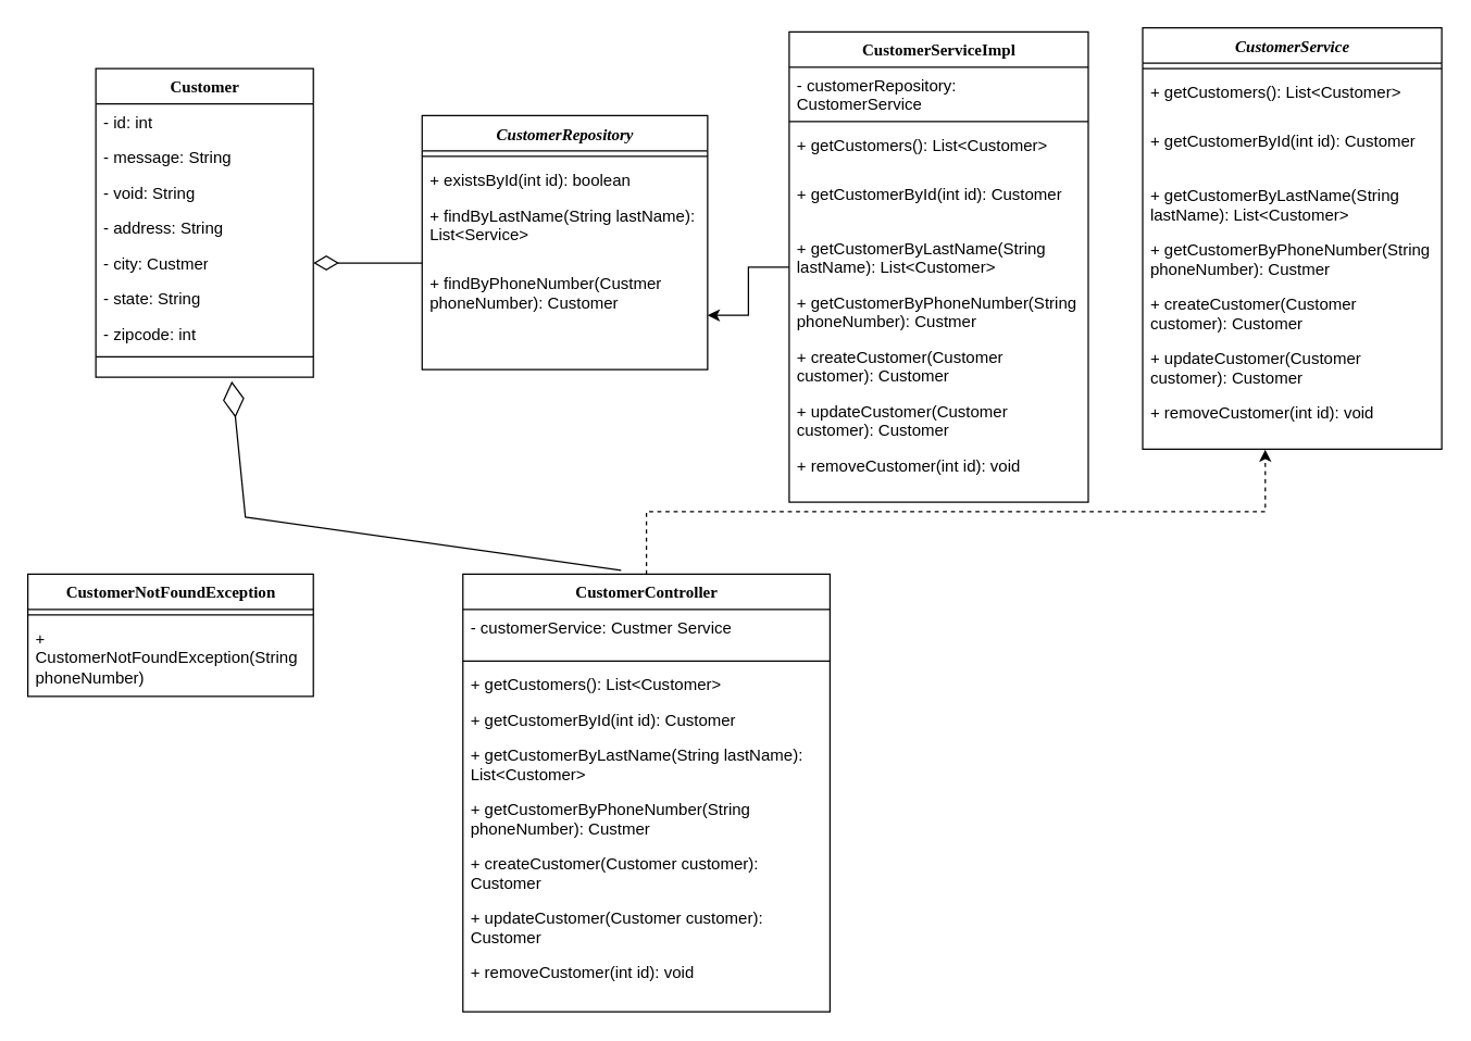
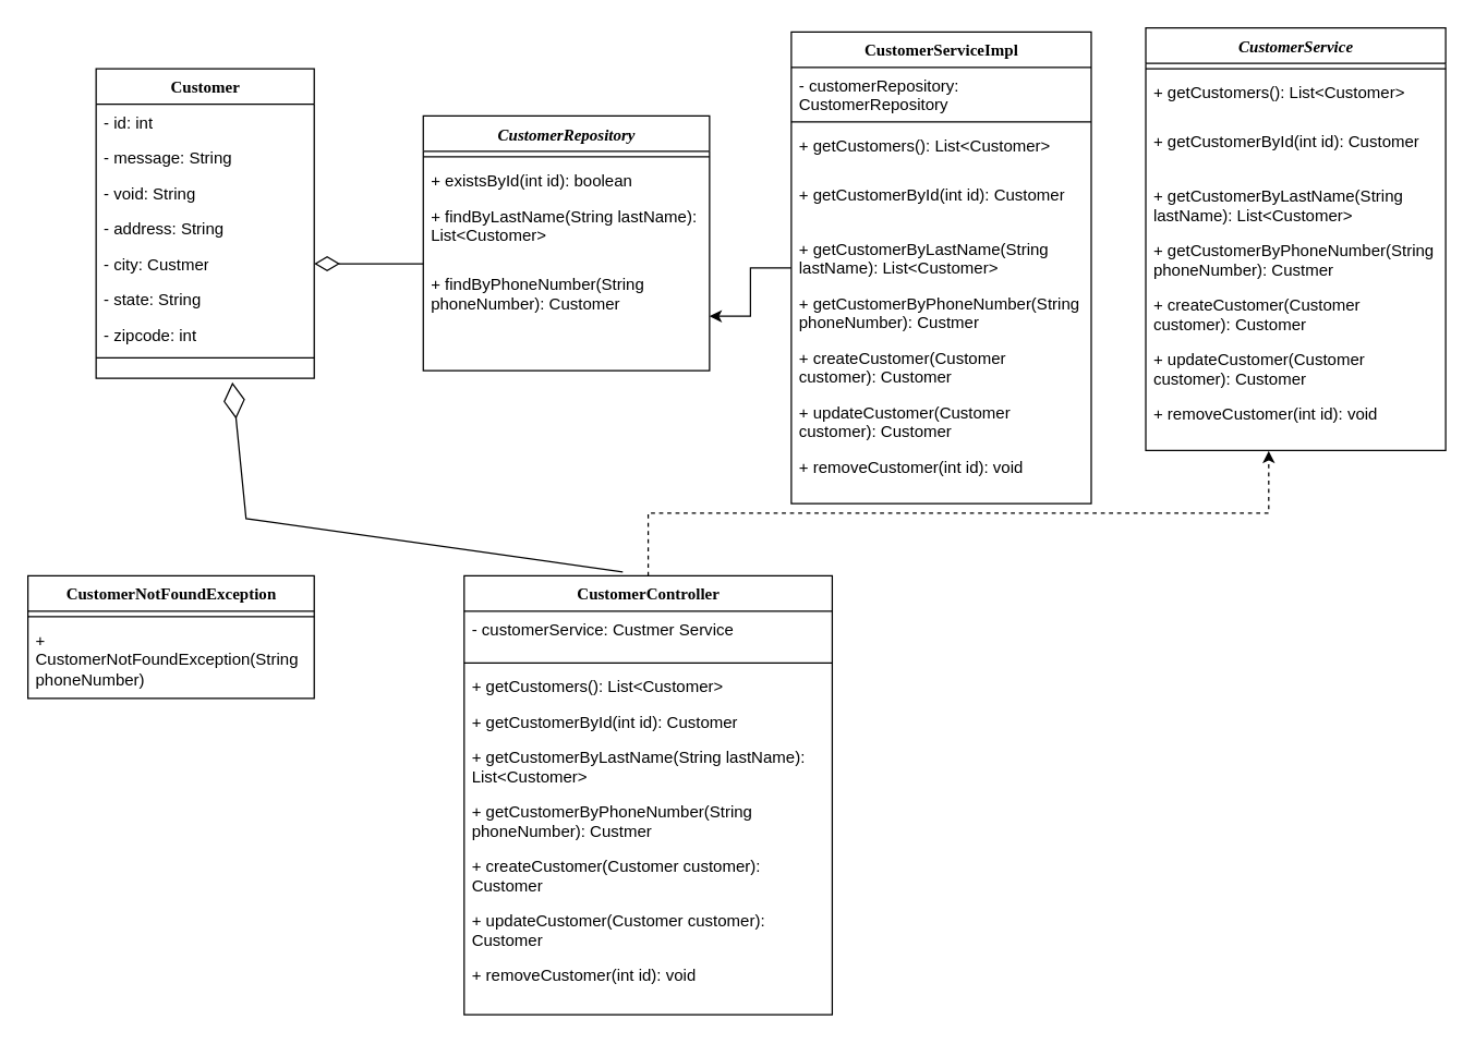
  <mxCell id="0" />
  <mxCell id="1" parent="0" />
  <mxCell id="2" value="Customer" style="swimlane;html=1;fontStyle=1;align=center;verticalAlign=top;childLayout=stackLayout;horizontal=1;startSize=26;horizontalStack=0;resizeParent=1;resizeLast=0;collapsible=1;marginBottom=0;swimlaneFillColor=#ffffff;rounded=0;shadow=0;comic=0;labelBackgroundColor=none;strokeWidth=1;fillColor=none;fontFamily=Verdana;fontSize=12" parent="1" vertex="1"><mxGeometry x="70" y="50" width="160" height="227" as="geometry"><mxRectangle x="90" y="83" width="110" height="30" as="alternateBounds" /></mxGeometry></mxCell>
  <mxCell id="3" value="- id: int" style="text;html=1;strokeColor=none;fillColor=none;align=left;verticalAlign=top;spacingLeft=4;spacingRight=4;whiteSpace=wrap;overflow=hidden;rotatable=0;points=[[0,0.5],[1,0.5]];portConstraint=eastwest;" parent="2" vertex="1"><mxGeometry y="26" width="160" height="26" as="geometry" /></mxCell>
  <mxCell id="4" value="- message: String" style="text;html=1;strokeColor=none;fillColor=none;align=left;verticalAlign=top;spacingLeft=4;spacingRight=4;whiteSpace=wrap;overflow=hidden;rotatable=0;points=[[0,0.5],[1,0.5]];portConstraint=eastwest;" parent="2" vertex="1"><mxGeometry y="52" width="160" height="26" as="geometry" /></mxCell>
  <mxCell id="5" value="- void: String" style="text;html=1;strokeColor=none;fillColor=none;align=left;verticalAlign=top;spacingLeft=4;spacingRight=4;whiteSpace=wrap;overflow=hidden;rotatable=0;points=[[0,0.5],[1,0.5]];portConstraint=eastwest;" parent="2" vertex="1"><mxGeometry y="78" width="160" height="26" as="geometry" /></mxCell>
  <mxCell id="6" value="- address: String" style="text;html=1;strokeColor=none;fillColor=none;align=left;verticalAlign=top;spacingLeft=4;spacingRight=4;whiteSpace=wrap;overflow=hidden;rotatable=0;points=[[0,0.5],[1,0.5]];portConstraint=eastwest;" parent="2" vertex="1"><mxGeometry y="104" width="160" height="26" as="geometry" /></mxCell>
  <mxCell id="7" value="- city: Custmer" style="text;html=1;strokeColor=none;fillColor=none;align=left;verticalAlign=top;spacingLeft=4;spacingRight=4;whiteSpace=wrap;overflow=hidden;rotatable=0;points=[[0,0.5],[1,0.5]];portConstraint=eastwest;" parent="2" vertex="1"><mxGeometry y="130" width="160" height="26" as="geometry" /></mxCell>
  <mxCell id="8" value="- state: String" style="text;html=1;strokeColor=none;fillColor=none;align=left;verticalAlign=top;spacingLeft=4;spacingRight=4;whiteSpace=wrap;overflow=hidden;rotatable=0;points=[[0,0.5],[1,0.5]];portConstraint=eastwest;" parent="2" vertex="1"><mxGeometry y="156" width="160" height="26" as="geometry" /></mxCell>
  <mxCell id="9" value="- zipcode: int" style="text;html=1;strokeColor=none;fillColor=none;align=left;verticalAlign=top;spacingLeft=4;spacingRight=4;whiteSpace=wrap;overflow=hidden;rotatable=0;points=[[0,0.5],[1,0.5]];portConstraint=eastwest;" parent="2" vertex="1"><mxGeometry y="182" width="160" height="26" as="geometry" /></mxCell>
  <mxCell id="10" value="" style="line;html=1;strokeWidth=1;fillColor=none;align=left;verticalAlign=middle;spacingTop=-1;spacingLeft=3;spacingRight=3;rotatable=0;labelPosition=right;points=[];portConstraint=eastwest;" parent="2" vertex="1"><mxGeometry y="208" width="160" height="8" as="geometry" /></mxCell>
  <mxCell id="11" value="&lt;i&gt;CustomerRepository&lt;/i&gt;" style="swimlane;html=1;fontStyle=1;align=center;verticalAlign=top;childLayout=stackLayout;horizontal=1;startSize=26;horizontalStack=0;resizeParent=1;resizeLast=0;collapsible=1;marginBottom=0;swimlaneFillColor=#ffffff;rounded=0;shadow=0;comic=0;labelBackgroundColor=none;strokeWidth=1;fillColor=none;fontFamily=Verdana;fontSize=12" parent="1" vertex="1"><mxGeometry x="310" y="84.5" width="210" height="187" as="geometry" /></mxCell>
  <mxCell id="12" value="" style="line;html=1;strokeWidth=1;fillColor=none;align=left;verticalAlign=middle;spacingTop=-1;spacingLeft=3;spacingRight=3;rotatable=0;labelPosition=right;points=[];portConstraint=eastwest;" parent="11" vertex="1"><mxGeometry y="26" width="210" height="8" as="geometry" /></mxCell>
  <mxCell id="13" value="+ existsById(int id): boolean" style="text;html=1;strokeColor=none;fillColor=none;align=left;verticalAlign=top;spacingLeft=4;spacingRight=4;whiteSpace=wrap;overflow=hidden;rotatable=0;points=[[0,0.5],[1,0.5]];portConstraint=eastwest;" parent="11" vertex="1"><mxGeometry y="34" width="210" height="26" as="geometry" /></mxCell>
- <mxCell id="14" value="+ findByLastName(String lastName): List&amp;lt;Service&amp;gt;" style="text;html=1;strokeColor=none;fillColor=none;align=left;verticalAlign=top;spacingLeft=4;spacingRight=4;whiteSpace=wrap;overflow=hidden;rotatable=0;points=[[0,0.5],[1,0.5]];portConstraint=eastwest;" parent="11" vertex="1"><mxGeometry y="60" width="210" height="50" as="geometry" /></mxCell>
- <mxCell id="15" value="+ findByPhoneNumber(Custmer phoneNumber): Customer" style="text;html=1;strokeColor=none;fillColor=none;align=left;verticalAlign=top;spacingLeft=4;spacingRight=4;whiteSpace=wrap;overflow=hidden;rotatable=0;points=[[0,0.5],[1,0.5]];portConstraint=eastwest;" parent="11" vertex="1"><mxGeometry y="110" width="210" height="74" as="geometry" /></mxCell>
+ <mxCell id="14" value="+ findByLastName(String lastName): List&amp;lt;Customer&amp;gt;" style="text;html=1;strokeColor=none;fillColor=none;align=left;verticalAlign=top;spacingLeft=4;spacingRight=4;whiteSpace=wrap;overflow=hidden;rotatable=0;points=[[0,0.5],[1,0.5]];portConstraint=eastwest;" parent="11" vertex="1"><mxGeometry y="60" width="210" height="50" as="geometry" /></mxCell>
+ <mxCell id="15" value="+ findByPhoneNumber(String phoneNumber): Customer" style="text;html=1;strokeColor=none;fillColor=none;align=left;verticalAlign=top;spacingLeft=4;spacingRight=4;whiteSpace=wrap;overflow=hidden;rotatable=0;points=[[0,0.5],[1,0.5]];portConstraint=eastwest;" parent="11" vertex="1"><mxGeometry y="110" width="210" height="74" as="geometry" /></mxCell>
  <mxCell id="16" value="" style="edgeStyle=orthogonalEdgeStyle;rounded=0;orthogonalLoop=1;jettySize=auto;html=1;dashed=0;" edge="1" parent="1" source="17" target="15"><mxGeometry relative="1" as="geometry" /></mxCell>
  <mxCell id="17" value="CustomerServiceImpl" style="swimlane;html=1;fontStyle=1;align=center;verticalAlign=top;childLayout=stackLayout;horizontal=1;startSize=26;horizontalStack=0;resizeParent=1;resizeLast=0;collapsible=1;marginBottom=0;swimlaneFillColor=#ffffff;rounded=0;shadow=0;comic=0;labelBackgroundColor=none;strokeWidth=1;fillColor=none;fontFamily=Verdana;fontSize=12" parent="1" vertex="1"><mxGeometry x="580" y="23" width="220" height="346" as="geometry" /></mxCell>
- <mxCell id="18" value="- customerRepository: CustomerService" style="text;html=1;strokeColor=none;fillColor=none;align=left;verticalAlign=top;spacingLeft=4;spacingRight=4;whiteSpace=wrap;overflow=hidden;rotatable=0;points=[[0,0.5],[1,0.5]];portConstraint=eastwest;" vertex="1" parent="17"><mxGeometry y="26" width="220" height="36" as="geometry" /></mxCell>
+ <mxCell id="18" value="- customerRepository: CustomerRepository" style="text;html=1;strokeColor=none;fillColor=none;align=left;verticalAlign=top;spacingLeft=4;spacingRight=4;whiteSpace=wrap;overflow=hidden;rotatable=0;points=[[0,0.5],[1,0.5]];portConstraint=eastwest;" vertex="1" parent="17"><mxGeometry y="26" width="220" height="36" as="geometry" /></mxCell>
  <mxCell id="19" value="" style="line;html=1;strokeWidth=1;fillColor=none;align=left;verticalAlign=middle;spacingTop=-1;spacingLeft=3;spacingRight=3;rotatable=0;labelPosition=right;points=[];portConstraint=eastwest;" parent="17" vertex="1"><mxGeometry y="62" width="220" height="8" as="geometry" /></mxCell>
  <mxCell id="20" value="+ getCustomers(): List&amp;lt;Customer&amp;gt;" style="text;html=1;strokeColor=none;fillColor=none;align=left;verticalAlign=top;spacingLeft=4;spacingRight=4;whiteSpace=wrap;overflow=hidden;rotatable=0;points=[[0,0.5],[1,0.5]];portConstraint=eastwest;" parent="17" vertex="1"><mxGeometry y="70" width="220" height="36" as="geometry" /></mxCell>
  <mxCell id="21" value="+ getCustomerById(int id): Customer" style="text;html=1;strokeColor=none;fillColor=none;align=left;verticalAlign=top;spacingLeft=4;spacingRight=4;whiteSpace=wrap;overflow=hidden;rotatable=0;points=[[0,0.5],[1,0.5]];portConstraint=eastwest;" parent="17" vertex="1"><mxGeometry y="106" width="220" height="40" as="geometry" /></mxCell>
  <mxCell id="22" value="+ getCustomerByLastName(String lastName): List&amp;lt;Customer&amp;gt;" style="text;html=1;strokeColor=none;fillColor=none;align=left;verticalAlign=top;spacingLeft=4;spacingRight=4;whiteSpace=wrap;overflow=hidden;rotatable=0;points=[[0,0.5],[1,0.5]];portConstraint=eastwest;" vertex="1" parent="17"><mxGeometry y="146" width="220" height="40" as="geometry" /></mxCell>
  <mxCell id="23" value="+ getCustomerByPhoneNumber(String phoneNumber): Custmer" style="text;html=1;strokeColor=none;fillColor=none;align=left;verticalAlign=top;spacingLeft=4;spacingRight=4;whiteSpace=wrap;overflow=hidden;rotatable=0;points=[[0,0.5],[1,0.5]];portConstraint=eastwest;" vertex="1" parent="17"><mxGeometry y="186" width="220" height="40" as="geometry" /></mxCell>
  <mxCell id="24" value="+ createCustomer(Customer customer): Customer" style="text;html=1;strokeColor=none;fillColor=none;align=left;verticalAlign=top;spacingLeft=4;spacingRight=4;whiteSpace=wrap;overflow=hidden;rotatable=0;points=[[0,0.5],[1,0.5]];portConstraint=eastwest;" vertex="1" parent="17"><mxGeometry y="226" width="220" height="40" as="geometry" /></mxCell>
  <mxCell id="25" value="+ updateCustomer(Customer customer): Customer" style="text;html=1;strokeColor=none;fillColor=none;align=left;verticalAlign=top;spacingLeft=4;spacingRight=4;whiteSpace=wrap;overflow=hidden;rotatable=0;points=[[0,0.5],[1,0.5]];portConstraint=eastwest;" vertex="1" parent="17"><mxGeometry y="266" width="220" height="40" as="geometry" /></mxCell>
  <mxCell id="26" value="+ removeCustomer(int id): void" style="text;html=1;strokeColor=none;fillColor=none;align=left;verticalAlign=top;spacingLeft=4;spacingRight=4;whiteSpace=wrap;overflow=hidden;rotatable=0;points=[[0,0.5],[1,0.5]];portConstraint=eastwest;" vertex="1" parent="17"><mxGeometry y="306" width="220" height="40" as="geometry" /></mxCell>
  <mxCell id="27" value="CustomerNotFoundException" style="swimlane;html=1;fontStyle=1;align=center;verticalAlign=top;childLayout=stackLayout;horizontal=1;startSize=26;horizontalStack=0;resizeParent=1;resizeLast=0;collapsible=1;marginBottom=0;swimlaneFillColor=#ffffff;rounded=0;shadow=0;comic=0;labelBackgroundColor=none;strokeWidth=1;fillColor=none;fontFamily=Verdana;fontSize=12" parent="1" vertex="1"><mxGeometry x="20" y="422" width="210" height="90" as="geometry" /></mxCell>
  <mxCell id="28" value="" style="line;html=1;strokeWidth=1;fillColor=none;align=left;verticalAlign=middle;spacingTop=-1;spacingLeft=3;spacingRight=3;rotatable=0;labelPosition=right;points=[];portConstraint=eastwest;" parent="27" vertex="1"><mxGeometry y="26" width="210" height="8" as="geometry" /></mxCell>
  <mxCell id="29" value="+ CustomerNotFoundException(String phoneNumber)" style="text;html=1;strokeColor=none;fillColor=none;align=left;verticalAlign=top;spacingLeft=4;spacingRight=4;whiteSpace=wrap;overflow=hidden;rotatable=0;points=[[0,0.5],[1,0.5]];portConstraint=eastwest;" parent="27" vertex="1"><mxGeometry y="34" width="210" height="56" as="geometry" /></mxCell>
  <mxCell id="30" value="CustomerController" style="swimlane;html=1;fontStyle=1;align=center;verticalAlign=top;childLayout=stackLayout;horizontal=1;startSize=26;horizontalStack=0;resizeParent=1;resizeLast=0;collapsible=1;marginBottom=0;swimlaneFillColor=#ffffff;rounded=0;shadow=0;comic=0;labelBackgroundColor=none;strokeWidth=1;fillColor=none;fontFamily=Verdana;fontSize=12" parent="1" vertex="1"><mxGeometry x="340" y="422" width="270" height="322" as="geometry" /></mxCell>
  <mxCell id="31" value="- customerService: Custmer Service" style="text;html=1;strokeColor=none;fillColor=none;align=left;verticalAlign=top;spacingLeft=4;spacingRight=4;whiteSpace=wrap;overflow=hidden;rotatable=0;points=[[0,0.5],[1,0.5]];portConstraint=eastwest;" parent="30" vertex="1"><mxGeometry y="26" width="270" height="34" as="geometry" /></mxCell>
  <mxCell id="32" value="" style="line;html=1;strokeWidth=1;fillColor=none;align=left;verticalAlign=middle;spacingTop=-1;spacingLeft=3;spacingRight=3;rotatable=0;labelPosition=right;points=[];portConstraint=eastwest;" parent="30" vertex="1"><mxGeometry y="60" width="270" height="8" as="geometry" /></mxCell>
  <mxCell id="33" value="+ getCustomers(): List&amp;lt;Customer&amp;gt;" style="text;html=1;strokeColor=none;fillColor=none;align=left;verticalAlign=top;spacingLeft=4;spacingRight=4;whiteSpace=wrap;overflow=hidden;rotatable=0;points=[[0,0.5],[1,0.5]];portConstraint=eastwest;" parent="30" vertex="1"><mxGeometry y="68" width="270" height="26" as="geometry" /></mxCell>
  <mxCell id="34" value="+ getCustomerById(int id): Customer" style="text;html=1;strokeColor=none;fillColor=none;align=left;verticalAlign=top;spacingLeft=4;spacingRight=4;whiteSpace=wrap;overflow=hidden;rotatable=0;points=[[0,0.5],[1,0.5]];portConstraint=eastwest;" parent="30" vertex="1"><mxGeometry y="94" width="270" height="26" as="geometry" /></mxCell>
  <mxCell id="35" value="+ getCustomerByLastName(String lastName): List&amp;lt;Customer&amp;gt;" style="text;html=1;strokeColor=none;fillColor=none;align=left;verticalAlign=top;spacingLeft=4;spacingRight=4;whiteSpace=wrap;overflow=hidden;rotatable=0;points=[[0,0.5],[1,0.5]];portConstraint=eastwest;" parent="30" vertex="1"><mxGeometry y="120" width="270" height="40" as="geometry" /></mxCell>
  <mxCell id="36" value="+ getCustomerByPhoneNumber(String phoneNumber): Custmer" style="text;html=1;strokeColor=none;fillColor=none;align=left;verticalAlign=top;spacingLeft=4;spacingRight=4;whiteSpace=wrap;overflow=hidden;rotatable=0;points=[[0,0.5],[1,0.5]];portConstraint=eastwest;" parent="30" vertex="1"><mxGeometry y="160" width="270" height="40" as="geometry" /></mxCell>
  <mxCell id="37" value="+ createCustomer(Customer customer): Customer" style="text;html=1;strokeColor=none;fillColor=none;align=left;verticalAlign=top;spacingLeft=4;spacingRight=4;whiteSpace=wrap;overflow=hidden;rotatable=0;points=[[0,0.5],[1,0.5]];portConstraint=eastwest;" vertex="1" parent="30"><mxGeometry y="200" width="270" height="40" as="geometry" /></mxCell>
  <mxCell id="38" value="+ updateCustomer(Customer customer): Customer" style="text;html=1;strokeColor=none;fillColor=none;align=left;verticalAlign=top;spacingLeft=4;spacingRight=4;whiteSpace=wrap;overflow=hidden;rotatable=0;points=[[0,0.5],[1,0.5]];portConstraint=eastwest;" vertex="1" parent="30"><mxGeometry y="240" width="270" height="40" as="geometry" /></mxCell>
  <mxCell id="39" value="+ removeCustomer(int id): void" style="text;html=1;strokeColor=none;fillColor=none;align=left;verticalAlign=top;spacingLeft=4;spacingRight=4;whiteSpace=wrap;overflow=hidden;rotatable=0;points=[[0,0.5],[1,0.5]];portConstraint=eastwest;" vertex="1" parent="30"><mxGeometry y="280" width="270" height="40" as="geometry" /></mxCell>
  <mxCell id="40" style="edgeStyle=elbowEdgeStyle;html=1;labelBackgroundColor=none;startFill=0;startSize=8;endArrow=diamondThin;endFill=0;endSize=16;fontFamily=Verdana;fontSize=12;elbow=vertical;entryX=1;entryY=0.5;entryDx=0;entryDy=0;" parent="1" target="7" edge="1"><mxGeometry relative="1" as="geometry"><mxPoint x="310" y="193" as="sourcePoint" /></mxGeometry></mxCell>
  <mxCell id="41" value="&lt;i&gt;CustomerService&lt;/i&gt;" style="swimlane;html=1;fontStyle=1;align=center;verticalAlign=top;childLayout=stackLayout;horizontal=1;startSize=26;horizontalStack=0;resizeParent=1;resizeLast=0;collapsible=1;marginBottom=0;swimlaneFillColor=#ffffff;rounded=0;shadow=0;comic=0;labelBackgroundColor=none;strokeWidth=1;fillColor=none;fontFamily=Verdana;fontSize=12" vertex="1" parent="1"><mxGeometry x="840" y="20" width="220" height="310" as="geometry" /></mxCell>
  <mxCell id="42" value="" style="line;html=1;strokeWidth=1;fillColor=none;align=left;verticalAlign=middle;spacingTop=-1;spacingLeft=3;spacingRight=3;rotatable=0;labelPosition=right;points=[];portConstraint=eastwest;" vertex="1" parent="41"><mxGeometry y="26" width="220" height="8" as="geometry" /></mxCell>
  <mxCell id="43" value="+ getCustomers(): List&amp;lt;Customer&amp;gt;" style="text;html=1;strokeColor=none;fillColor=none;align=left;verticalAlign=top;spacingLeft=4;spacingRight=4;whiteSpace=wrap;overflow=hidden;rotatable=0;points=[[0,0.5],[1,0.5]];portConstraint=eastwest;" vertex="1" parent="41"><mxGeometry y="34" width="220" height="36" as="geometry" /></mxCell>
  <mxCell id="44" value="+ getCustomerById(int id): Customer" style="text;html=1;strokeColor=none;fillColor=none;align=left;verticalAlign=top;spacingLeft=4;spacingRight=4;whiteSpace=wrap;overflow=hidden;rotatable=0;points=[[0,0.5],[1,0.5]];portConstraint=eastwest;" vertex="1" parent="41"><mxGeometry y="70" width="220" height="40" as="geometry" /></mxCell>
  <mxCell id="45" value="+ getCustomerByLastName(String lastName): List&amp;lt;Customer&amp;gt;" style="text;html=1;strokeColor=none;fillColor=none;align=left;verticalAlign=top;spacingLeft=4;spacingRight=4;whiteSpace=wrap;overflow=hidden;rotatable=0;points=[[0,0.5],[1,0.5]];portConstraint=eastwest;" vertex="1" parent="41"><mxGeometry y="110" width="220" height="40" as="geometry" /></mxCell>
  <mxCell id="46" value="+ getCustomerByPhoneNumber(String phoneNumber): Custmer" style="text;html=1;strokeColor=none;fillColor=none;align=left;verticalAlign=top;spacingLeft=4;spacingRight=4;whiteSpace=wrap;overflow=hidden;rotatable=0;points=[[0,0.5],[1,0.5]];portConstraint=eastwest;" vertex="1" parent="41"><mxGeometry y="150" width="220" height="40" as="geometry" /></mxCell>
  <mxCell id="47" value="+ createCustomer(Customer customer): Customer" style="text;html=1;strokeColor=none;fillColor=none;align=left;verticalAlign=top;spacingLeft=4;spacingRight=4;whiteSpace=wrap;overflow=hidden;rotatable=0;points=[[0,0.5],[1,0.5]];portConstraint=eastwest;" vertex="1" parent="41"><mxGeometry y="190" width="220" height="40" as="geometry" /></mxCell>
  <mxCell id="48" value="+ updateCustomer(Customer customer): Customer" style="text;html=1;strokeColor=none;fillColor=none;align=left;verticalAlign=top;spacingLeft=4;spacingRight=4;whiteSpace=wrap;overflow=hidden;rotatable=0;points=[[0,0.5],[1,0.5]];portConstraint=eastwest;" vertex="1" parent="41"><mxGeometry y="230" width="220" height="40" as="geometry" /></mxCell>
  <mxCell id="49" value="+ removeCustomer(int id): void" style="text;html=1;strokeColor=none;fillColor=none;align=left;verticalAlign=top;spacingLeft=4;spacingRight=4;whiteSpace=wrap;overflow=hidden;rotatable=0;points=[[0,0.5],[1,0.5]];portConstraint=eastwest;" vertex="1" parent="41"><mxGeometry y="270" width="220" height="40" as="geometry" /></mxCell>
  <mxCell id="50" style="edgeStyle=orthogonalEdgeStyle;rounded=0;orthogonalLoop=1;jettySize=auto;html=1;entryX=0.41;entryY=1.009;entryDx=0;entryDy=0;entryPerimeter=0;dashed=1;" edge="1" parent="1" source="30" target="49"><mxGeometry relative="1" as="geometry" /></mxCell>
  <mxCell id="51" value="" style="endArrow=diamondThin;endFill=0;endSize=24;html=1;rounded=0;exitX=0.431;exitY=-0.009;exitDx=0;exitDy=0;exitPerimeter=0;" edge="1" parent="1" source="30"><mxGeometry width="160" relative="1" as="geometry"><mxPoint x="440" y="370" as="sourcePoint" /><mxPoint x="170" y="280" as="targetPoint" /><Array as="points"><mxPoint x="180" y="380" /></Array></mxGeometry></mxCell>
